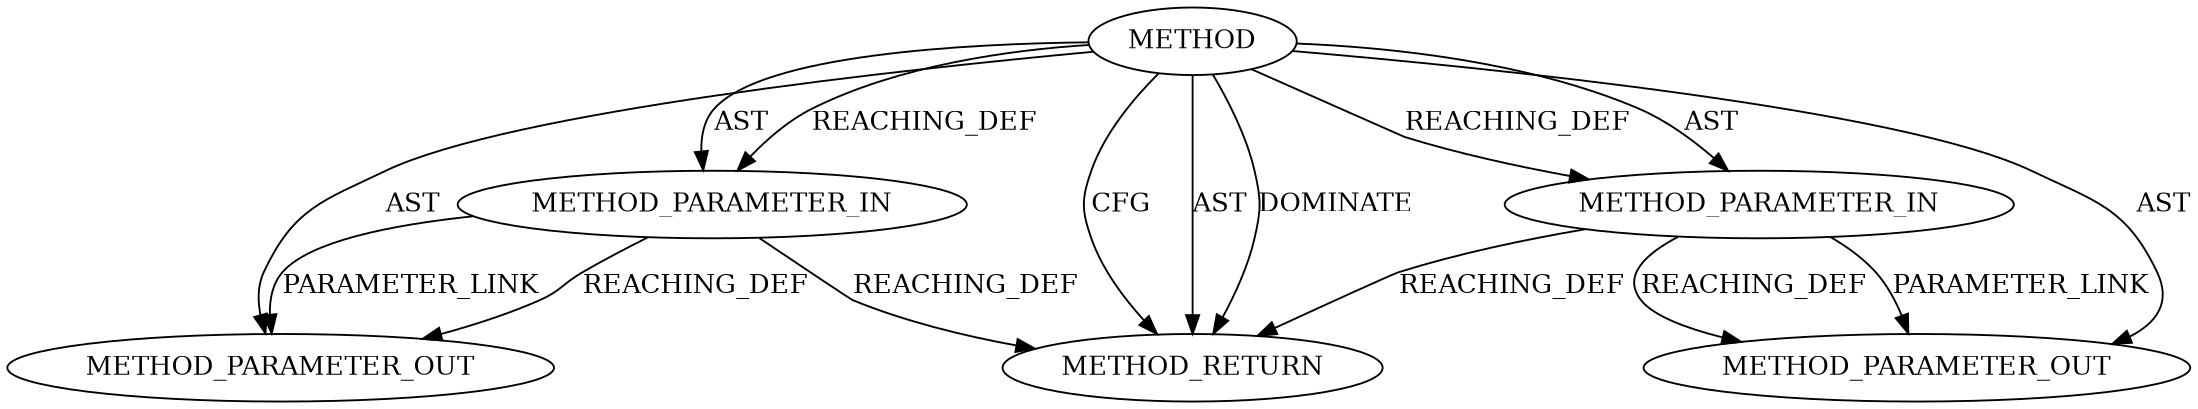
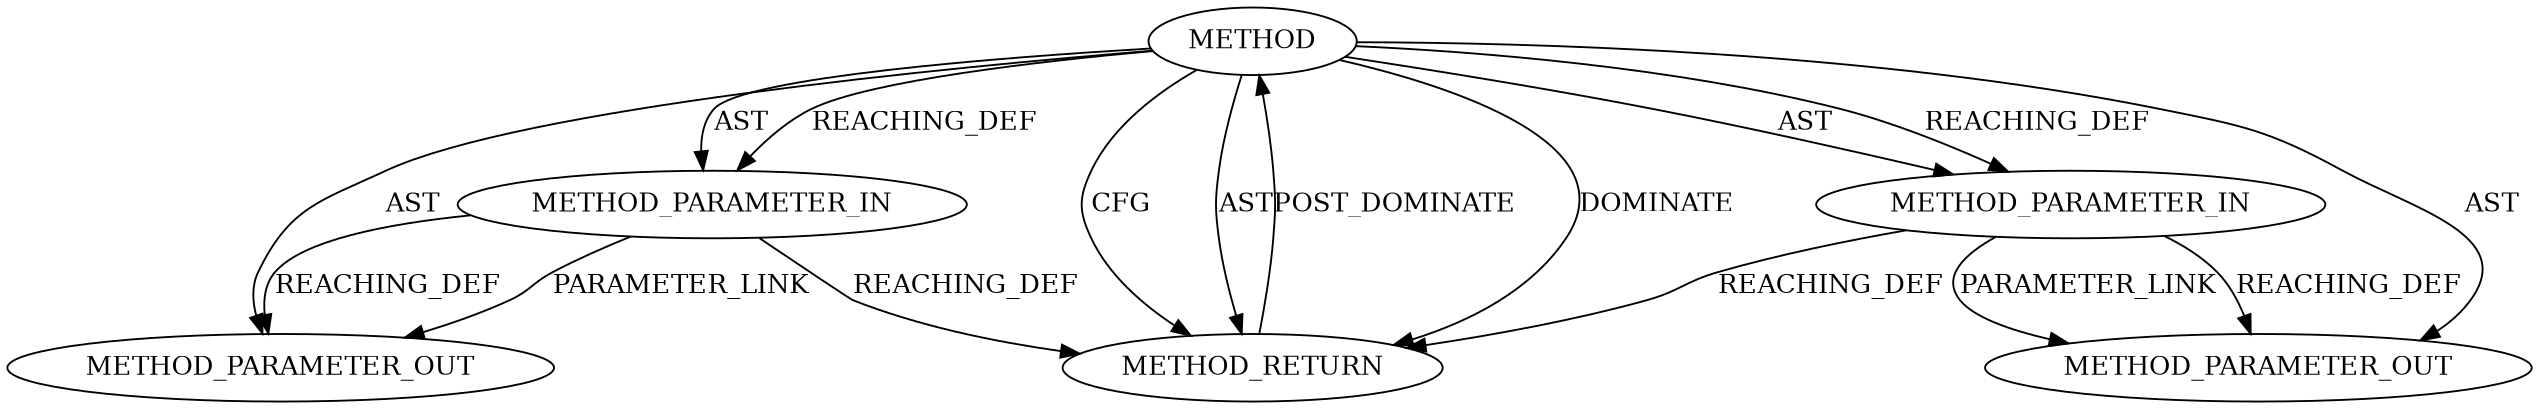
  digraph {
    node [CODE=p1 NAME=p1 ORDER=2 EVALUATION_STRATEGY=BY_VALUE IS_VARIADIC=false TYPE_FULL_NAME=ANY]
    n1 [AST_PARENT_FULL_NAME="<global>" AST_PARENT_TYPE=NAMESPACE_BLOCK CODE="<empty>" FILENAME="<empty>" FULL_NAME="<operator>.multiplication" IS_EXTERNAL=true NAME="<operator>.multiplication" ORDER=0 label=METHOD EVALUATION_STRATEGY="" IS_VARIADIC="" TYPE_FULL_NAME=""]
    n2 [INDEX=1 ORDER=1 label=METHOD_PARAMETER_IN]
    n3 [CODE=RET label=METHOD_RETURN NAME="" IS_VARIADIC=""]
    n4 [CODE=p2 INDEX=2 NAME=p2 label=METHOD_PARAMETER_IN]
    n5 [CODE=p2 INDEX=2 NAME=p2 label=METHOD_PARAMETER_OUT]
    n6 [INDEX=1 ORDER=1 label=METHOD_PARAMETER_OUT]
    n1 -> n2 [label=AST]
    n1 -> n2 [label=REACHING_DEF]
    n1 -> n3 [label=CFG]
    n1 -> n3 [label=AST]
    n1 -> n3 [label=DOMINATE]
    n1 -> n4 [label=AST]
    n1 -> n4 [label=REACHING_DEF]
    n1 -> n5 [label=AST]
    n1 -> n6 [label=AST]
    n2 -> n3 [VARIABLE=p1 label=REACHING_DEF]
    n2 -> n6 [label=PARAMETER_LINK]
    n2 -> n6 [VARIABLE=p1 label=REACHING_DEF]
+   n3 -> n1 [label=POST_DOMINATE]
    n4 -> n3 [VARIABLE=p2 label=REACHING_DEF]
    n4 -> n5 [label=PARAMETER_LINK]
    n4 -> n5 [VARIABLE=p2 label=REACHING_DEF]
  }
